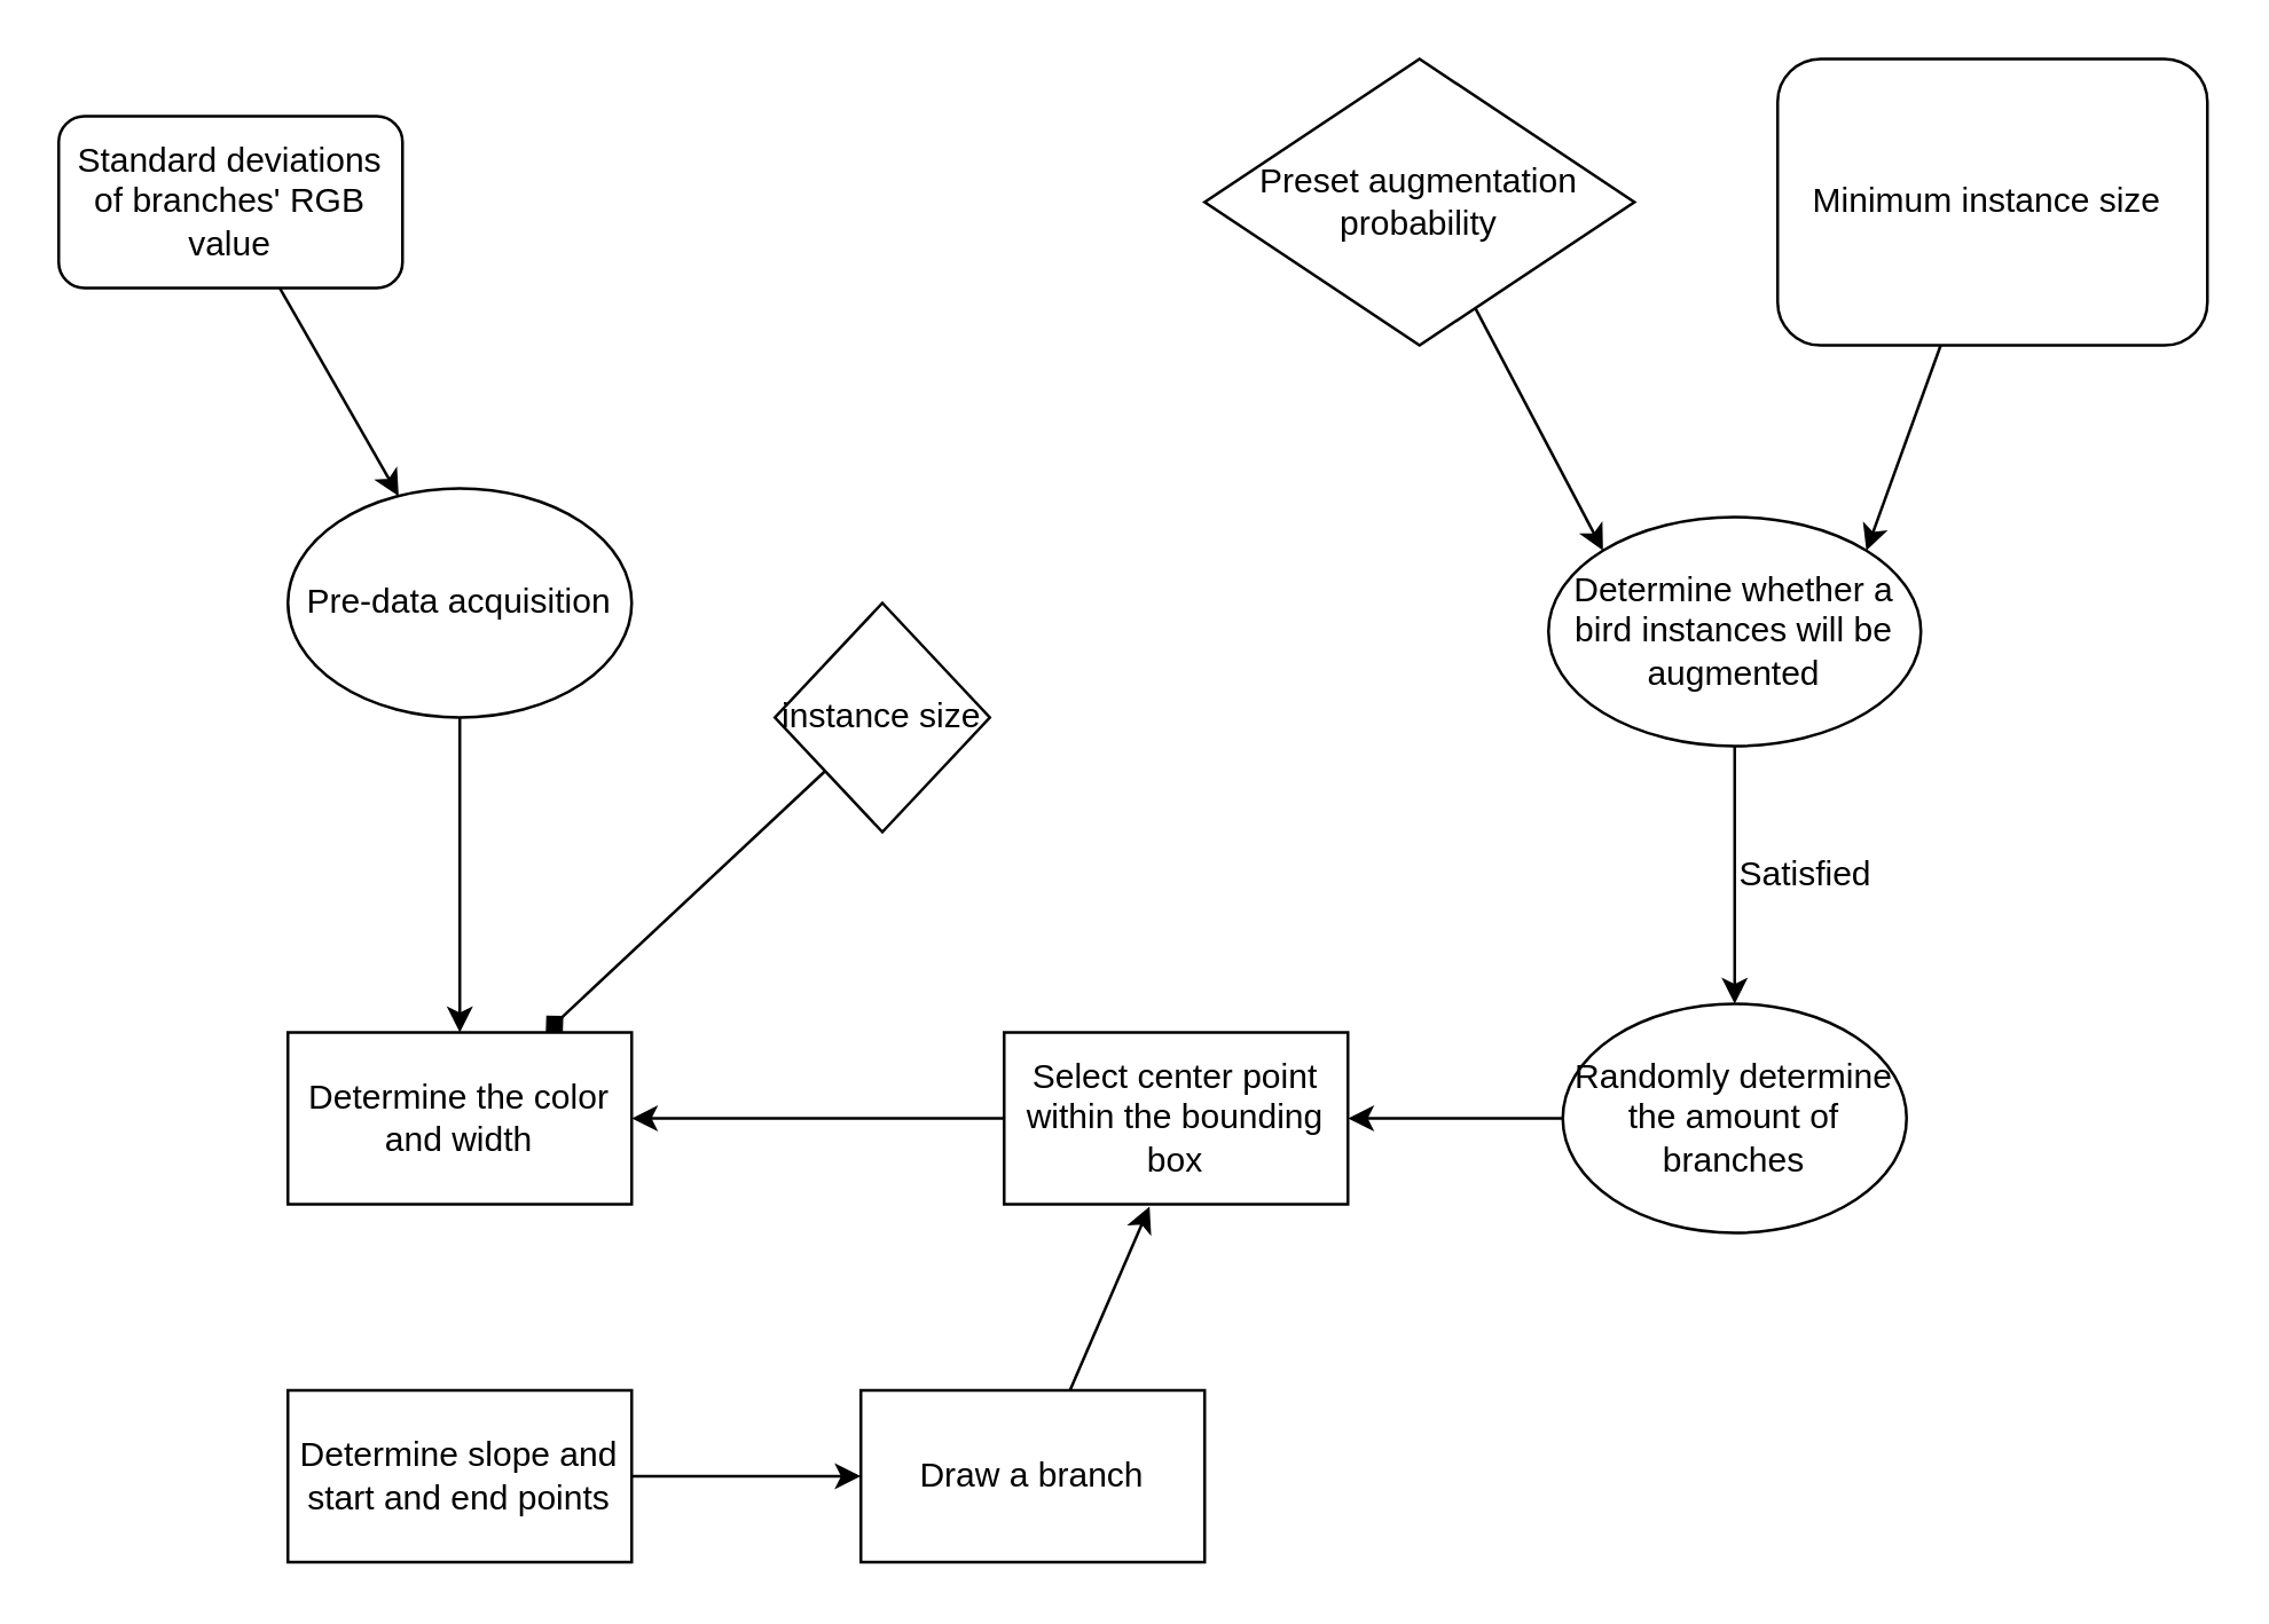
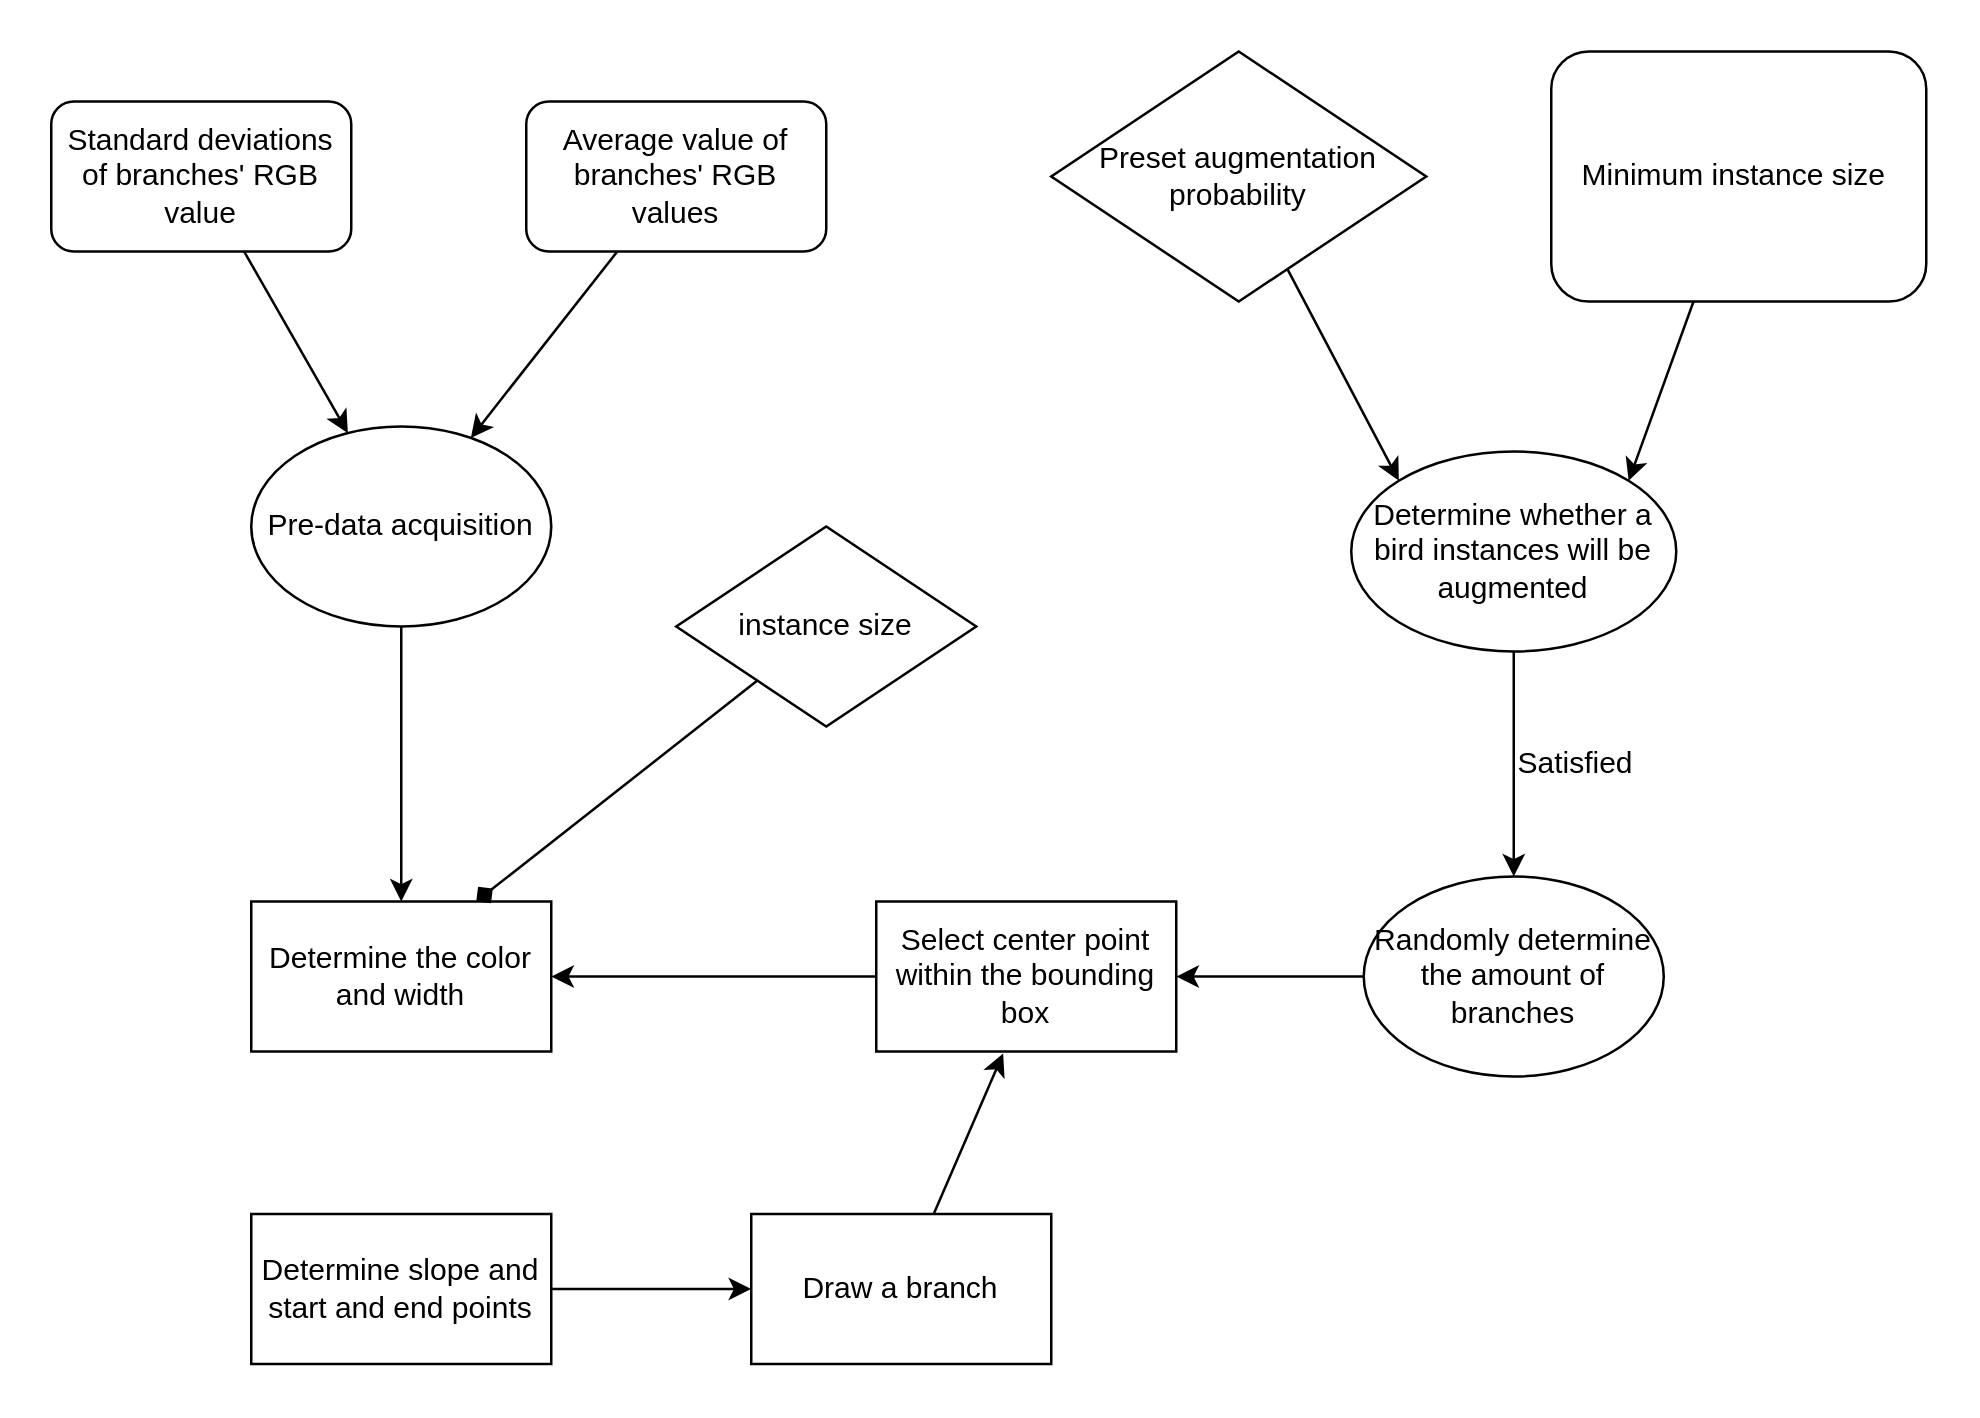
  <mxCell id="0" />
  <mxCell id="1" parent="0" />
  <mxCell id="2" value="Determine whether a bird instances will be augmented" style="ellipse;whiteSpace=wrap;html=1;" vertex="1" parent="1"><mxGeometry x="540" y="180" width="130" height="80" as="geometry" /></mxCell>
  <mxCell id="3" style="edgeStyle=none;html=1;entryX=0;entryY=0;entryDx=0;entryDy=0;" edge="1" parent="1" source="4" target="2"><mxGeometry relative="1" as="geometry" /></mxCell>
  <mxCell id="4" value="Preset augmentation probability" style="rhombus;whiteSpace=wrap;html=1;" vertex="1" parent="1"><mxGeometry x="420" y="20" width="150" height="100" as="geometry" /></mxCell>
  <mxCell id="5" style="edgeStyle=none;html=1;entryX=1;entryY=0;entryDx=0;entryDy=0;" edge="1" parent="1" source="6" target="2"><mxGeometry relative="1" as="geometry" /></mxCell>
  <mxCell id="6" value="Minimum instance size&amp;nbsp;" style="whiteSpace=wrap;html=1;rounded=1;" vertex="1" parent="1"><mxGeometry x="620" y="20" width="150" height="100" as="geometry" /></mxCell>
  <mxCell id="7" style="edgeStyle=none;html=1;entryX=0.5;entryY=0;entryDx=0;entryDy=0;" edge="1" parent="1" source="8" target="19"><mxGeometry relative="1" as="geometry" /></mxCell>
  <mxCell id="8" value="Pre-data acquisition" style="ellipse;whiteSpace=wrap;html=1;" vertex="1" parent="1"><mxGeometry x="100" y="170" width="120" height="80" as="geometry" /></mxCell>
  <mxCell id="9" style="edgeStyle=none;html=1;" edge="1" parent="1" source="10" target="8"><mxGeometry relative="1" as="geometry" /></mxCell>
  <mxCell id="10" value="Standard deviations of branches' RGB value" style="rounded=1;whiteSpace=wrap;html=1;" vertex="1" parent="1"><mxGeometry x="20" y="40" width="120" height="60" as="geometry" /></mxCell>
+ <mxCell id="11" style="edgeStyle=none;html=1;" edge="1" parent="1" source="12" target="8"><mxGeometry relative="1" as="geometry" /></mxCell>
+ <mxCell id="12" value="Average value of branches' RGB values" style="rounded=1;whiteSpace=wrap;html=1;" vertex="1" parent="1"><mxGeometry x="210" y="40" width="120" height="60" as="geometry" /></mxCell>
  <mxCell id="13" value="" style="endArrow=classic;html=1;exitX=0.5;exitY=1;exitDx=0;exitDy=0;" edge="1" parent="1" source="2"><mxGeometry width="50" height="50" relative="1" as="geometry"><mxPoint x="600" y="330" as="sourcePoint" /><mxPoint x="605" y="350" as="targetPoint" /></mxGeometry></mxCell>
  <mxCell id="14" value="Satisfied" style="text;html=1;strokeColor=none;fillColor=none;align=center;verticalAlign=middle;whiteSpace=wrap;rounded=0;" vertex="1" parent="1"><mxGeometry x="600" y="290" width="60" height="30" as="geometry" /></mxCell>
  <mxCell id="15" value="" style="edgeStyle=none;html=1;" edge="1" parent="1" source="16" target="18"><mxGeometry relative="1" as="geometry" /></mxCell>
  <mxCell id="16" value="Randomly determine&lt;br&gt;the amount of branches" style="ellipse;whiteSpace=wrap;html=1;" vertex="1" parent="1"><mxGeometry x="545" y="350" width="120" height="80" as="geometry" /></mxCell>
  <mxCell id="17" value="" style="edgeStyle=none;html=1;" edge="1" parent="1" source="18" target="19"><mxGeometry relative="1" as="geometry" /></mxCell>
  <mxCell id="18" value="Select center point within the bounding box" style="whiteSpace=wrap;html=1;" vertex="1" parent="1"><mxGeometry x="350" y="360" width="120" height="60" as="geometry" /></mxCell>
  <mxCell id="19" value="Determine the color and width" style="whiteSpace=wrap;html=1;" vertex="1" parent="1"><mxGeometry x="100" y="360" width="120" height="60" as="geometry" /></mxCell>
  <mxCell id="20" value="" style="edgeStyle=none;html=1;" edge="1" parent="1" source="21" target="23"><mxGeometry relative="1" as="geometry" /></mxCell>
  <mxCell id="21" value="Determine slope and start and end points" style="whiteSpace=wrap;html=1;" vertex="1" parent="1"><mxGeometry x="100" y="485" width="120" height="60" as="geometry" /></mxCell>
  <mxCell id="22" style="edgeStyle=none;html=1;entryX=0.423;entryY=1.013;entryDx=0;entryDy=0;entryPerimeter=0;" edge="1" parent="1" source="23" target="18"><mxGeometry relative="1" as="geometry" /></mxCell>
  <mxCell id="23" value="Draw a branch" style="whiteSpace=wrap;html=1;" vertex="1" parent="1"><mxGeometry x="300" y="485" width="120" height="60" as="geometry" /></mxCell>
  <mxCell id="24" style="edgeStyle=none;html=1;entryX=0.75;entryY=0;entryDx=0;entryDy=0;endArrow=diamond;" edge="1" parent="1" source="25" target="19"><mxGeometry relative="1" as="geometry" /></mxCell>
- <mxCell id="25" value="instance size" style="rhombus;whiteSpace=wrap;html=1;" vertex="1" parent="1"><mxGeometry x="270" y="210" width="75" height="80" as="geometry" /></mxCell>
+ <mxCell id="25" value="instance size" style="rhombus;whiteSpace=wrap;html=1;" vertex="1" parent="1"><mxGeometry x="270" y="210" width="120" height="80" as="geometry" /></mxCell>
